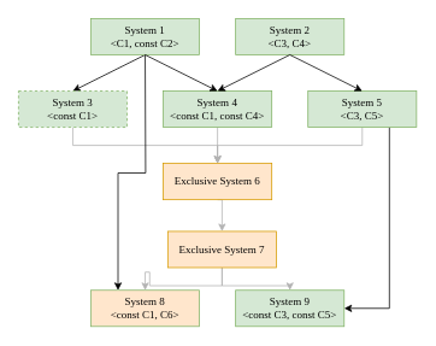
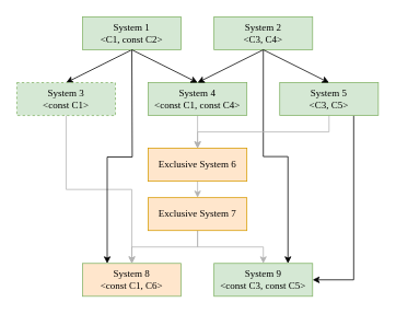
  <mxCell id="0" />
  <mxCell id="1" parent="0" />
  <mxCell id="2" style="rounded=0;orthogonalLoop=1;jettySize=auto;html=1;exitX=0.5;exitY=1;exitDx=0;exitDy=0;entryX=0.5;entryY=0;entryDx=0;entryDy=0;" edge="1" parent="1" source="3" target="8"><mxGeometry relative="1" as="geometry" /></mxCell>
  <mxCell id="3" value="&lt;font face=&quot;Verdana&quot;&gt;System 1&lt;/font&gt;&lt;div&gt;&lt;font face=&quot;DuhqrGrpdbEDHYVc-Cgr&quot;&gt;&amp;lt;C1, const C2&amp;gt;&lt;/font&gt;&lt;/div&gt;" style="rounded=0;whiteSpace=wrap;html=1;fillColor=#d5e8d4;strokeColor=#82b366;" vertex="1" parent="1"><mxGeometry x="100" y="20" width="120" height="40" as="geometry" /></mxCell>
+ <mxCell id="4" style="edgeStyle=orthogonalEdgeStyle;rounded=0;orthogonalLoop=1;jettySize=auto;html=1;exitX=0.5;exitY=1;exitDx=0;exitDy=0;entryX=0.75;entryY=0;entryDx=0;entryDy=0;" edge="1" parent="1" source="5" target="23"><mxGeometry relative="1" as="geometry" /></mxCell>
  <mxCell id="5" value="&lt;font face=&quot;Verdana&quot;&gt;System 2&lt;/font&gt;&lt;div&gt;&lt;font face=&quot;DuhqrGrpdbEDHYVc-Cgr&quot;&gt;&amp;lt;C3, C4&amp;gt;&lt;/font&gt;&lt;/div&gt;" style="rounded=0;whiteSpace=wrap;html=1;fillColor=#d5e8d4;strokeColor=#82b366;" vertex="1" parent="1"><mxGeometry x="260" y="20" width="120" height="40" as="geometry" /></mxCell>
- <mxCell id="6" style="rounded=0;orthogonalLoop=1;jettySize=auto;html=1;exitX=0.5;exitY=1;exitDx=0;exitDy=0;entryX=0.5;entryY=0;entryDx=0;entryDy=0;edgeStyle=orthogonalEdgeStyle;strokeColor=#B3B3B3;" edge="1" parent="1" source="8" target="18"><mxGeometry relative="1" as="geometry" /></mxCell>
+ <mxCell id="6" style="rounded=0;orthogonalLoop=1;jettySize=auto;html=1;exitX=0.5;exitY=1;exitDx=0;exitDy=0;edgeStyle=orthogonalEdgeStyle;strokeColor=#B3B3B3;" edge="1" parent="1" source="8" target="22"><mxGeometry relative="1" as="geometry" /></mxCell>
  <mxCell id="7" style="edgeStyle=orthogonalEdgeStyle;rounded=0;orthogonalLoop=1;jettySize=auto;html=1;entryX=0.25;entryY=0;entryDx=0;entryDy=0;" edge="1" parent="1" target="22"><mxGeometry relative="1" as="geometry"><mxPoint x="160" y="60" as="sourcePoint" /></mxGeometry></mxCell>
  <mxCell id="8" value="&lt;font face=&quot;Verdana&quot;&gt;System 3&lt;/font&gt;&lt;div&gt;&lt;font face=&quot;DuhqrGrpdbEDHYVc-Cgr&quot;&gt;&amp;lt;const C1&amp;gt;&lt;/font&gt;&lt;/div&gt;" style="rounded=0;whiteSpace=wrap;html=1;fillColor=#d5e8d4;strokeColor=#82b366;dashed=1;" vertex="1" parent="1"><mxGeometry x="20" y="100" width="120" height="40" as="geometry" /></mxCell>
  <mxCell id="9" style="edgeStyle=orthogonalEdgeStyle;rounded=0;orthogonalLoop=1;jettySize=auto;html=1;exitX=0.5;exitY=1;exitDx=0;exitDy=0;entryX=0.5;entryY=0;entryDx=0;entryDy=0;strokeColor=#B3B3B3;" edge="1" parent="1" source="10" target="18"><mxGeometry relative="1" as="geometry" /></mxCell>
  <mxCell id="10" value="&lt;font face=&quot;Verdana&quot;&gt;System 4&lt;/font&gt;&lt;div&gt;&lt;font face=&quot;DuhqrGrpdbEDHYVc-Cgr&quot;&gt;&amp;lt;const C1, const C4&amp;gt;&lt;/font&gt;&lt;/div&gt;" style="rounded=0;whiteSpace=wrap;html=1;fillColor=#d5e8d4;strokeColor=#82b366;" vertex="1" parent="1"><mxGeometry x="180" y="100" width="120" height="40" as="geometry" /></mxCell>
  <mxCell id="11" style="edgeStyle=orthogonalEdgeStyle;rounded=0;orthogonalLoop=1;jettySize=auto;html=1;exitX=0.5;exitY=1;exitDx=0;exitDy=0;entryX=0.5;entryY=0;entryDx=0;entryDy=0;strokeColor=#B3B3B3;" edge="1" parent="1" source="13" target="18"><mxGeometry relative="1" as="geometry" /></mxCell>
  <mxCell id="12" style="edgeStyle=orthogonalEdgeStyle;rounded=0;orthogonalLoop=1;jettySize=auto;html=1;exitX=0.75;exitY=1;exitDx=0;exitDy=0;entryX=1;entryY=0.5;entryDx=0;entryDy=0;" edge="1" parent="1" source="13" target="23"><mxGeometry relative="1" as="geometry" /></mxCell>
  <mxCell id="13" value="&lt;font face=&quot;Verdana&quot;&gt;System 5&lt;/font&gt;&lt;div&gt;&lt;font face=&quot;DuhqrGrpdbEDHYVc-Cgr&quot;&gt;&amp;lt;C3, C5&amp;gt;&lt;/font&gt;&lt;/div&gt;" style="rounded=0;whiteSpace=wrap;html=1;fillColor=#d5e8d4;strokeColor=#82b366;" vertex="1" parent="1"><mxGeometry x="340" y="100" width="120" height="40" as="geometry" /></mxCell>
  <mxCell id="14" style="rounded=0;orthogonalLoop=1;jettySize=auto;html=1;exitX=0.5;exitY=1;exitDx=0;exitDy=0;entryX=0.5;entryY=0;entryDx=0;entryDy=0;" edge="1" parent="1" source="3" target="10"><mxGeometry relative="1" as="geometry"><mxPoint x="170" y="70" as="sourcePoint" /><mxPoint x="90" y="110" as="targetPoint" /></mxGeometry></mxCell>
  <mxCell id="15" style="rounded=0;orthogonalLoop=1;jettySize=auto;html=1;exitX=0.5;exitY=1;exitDx=0;exitDy=0;entryX=0.5;entryY=0;entryDx=0;entryDy=0;" edge="1" parent="1" source="5" target="10"><mxGeometry relative="1" as="geometry"><mxPoint x="170" y="70" as="sourcePoint" /><mxPoint x="250" y="110" as="targetPoint" /></mxGeometry></mxCell>
  <mxCell id="16" style="rounded=0;orthogonalLoop=1;jettySize=auto;html=1;exitX=0.5;exitY=1;exitDx=0;exitDy=0;entryX=0.5;entryY=0;entryDx=0;entryDy=0;" edge="1" parent="1" source="5" target="13"><mxGeometry relative="1" as="geometry"><mxPoint x="330" y="70" as="sourcePoint" /><mxPoint x="250" y="110" as="targetPoint" /></mxGeometry></mxCell>
  <mxCell id="17" style="edgeStyle=orthogonalEdgeStyle;rounded=0;orthogonalLoop=1;jettySize=auto;html=1;exitX=0.5;exitY=1;exitDx=0;exitDy=0;entryX=0.5;entryY=0;entryDx=0;entryDy=0;strokeColor=#B3B3B3;" edge="1" parent="1" source="18" target="21"><mxGeometry relative="1" as="geometry" /></mxCell>
  <mxCell id="18" value="&lt;font face=&quot;Verdana&quot;&gt;Exclusive System 6&lt;/font&gt;" style="rounded=0;whiteSpace=wrap;html=1;fillColor=#ffe6cc;strokeColor=#d79b00;" vertex="1" parent="1"><mxGeometry x="180" y="180" width="120" height="40" as="geometry" /></mxCell>
  <mxCell id="19" style="edgeStyle=orthogonalEdgeStyle;rounded=0;orthogonalLoop=1;jettySize=auto;html=1;exitX=0.5;exitY=1;exitDx=0;exitDy=0;entryX=0.5;entryY=0;entryDx=0;entryDy=0;strokeColor=#B3B3B3;" edge="1" parent="1" source="21" target="22"><mxGeometry relative="1" as="geometry" /></mxCell>
  <mxCell id="20" style="edgeStyle=orthogonalEdgeStyle;rounded=0;orthogonalLoop=1;jettySize=auto;html=1;exitX=0.5;exitY=1;exitDx=0;exitDy=0;entryX=0.5;entryY=0;entryDx=0;entryDy=0;strokeColor=#B3B3B3;" edge="1" parent="1" source="21" target="23"><mxGeometry relative="1" as="geometry" /></mxCell>
- <mxCell id="21" value="&lt;font face=&quot;Verdana&quot;&gt;Exclusive System 7&lt;/font&gt;" style="rounded=0;whiteSpace=wrap;html=1;fillColor=#ffe6cc;strokeColor=#d79b00;" vertex="1" parent="1"><mxGeometry x="185" y="255" width="120" height="40" as="geometry" /></mxCell>
+ <mxCell id="21" value="&lt;font face=&quot;Verdana&quot;&gt;Exclusive System 7&lt;/font&gt;" style="rounded=0;whiteSpace=wrap;html=1;fillColor=#ffe6cc;strokeColor=#d79b00;" vertex="1" parent="1"><mxGeometry x="180" y="240" width="120" height="40" as="geometry" /></mxCell>
  <mxCell id="22" value="&lt;font face=&quot;Verdana&quot;&gt;System 8&lt;/font&gt;&lt;div&gt;&lt;font face=&quot;DuhqrGrpdbEDHYVc-Cgr&quot;&gt;&amp;lt;const C1, C6&amp;gt;&lt;/font&gt;&lt;/div&gt;" style="rounded=0;whiteSpace=wrap;html=1;fillColor=#ffe6cc;strokeColor=#82b366;" vertex="1" parent="1"><mxGeometry x="100" y="320" width="120" height="40" as="geometry" /></mxCell>
  <mxCell id="23" value="&lt;font face=&quot;Verdana&quot;&gt;System 9&lt;/font&gt;&lt;div&gt;&lt;font face=&quot;DuhqrGrpdbEDHYVc-Cgr&quot;&gt;&amp;lt;const C3, const C5&amp;gt;&lt;/font&gt;&lt;/div&gt;" style="rounded=0;whiteSpace=wrap;html=1;fillColor=#d5e8d4;strokeColor=#82b366;" vertex="1" parent="1"><mxGeometry x="260" y="320" width="120" height="40" as="geometry" /></mxCell>
